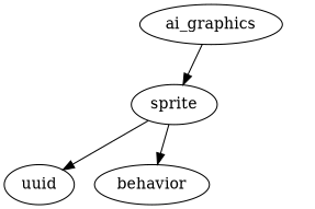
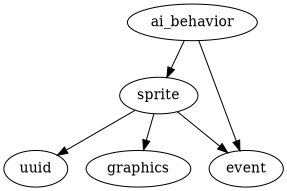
  digraph {
    n1 [label=sprite]
    n2 [label=uuid]
-   n4 [label=behavior]
-   n5 [label=ai_graphics]
+   n3 [label=event]
+   n4 [label=graphics]
+   n5 [label=ai_behavior]
    n1 -> n2
+   n1 -> n3
    n1 -> n4
    n5 -> n1
+   n5 -> n3
  }
